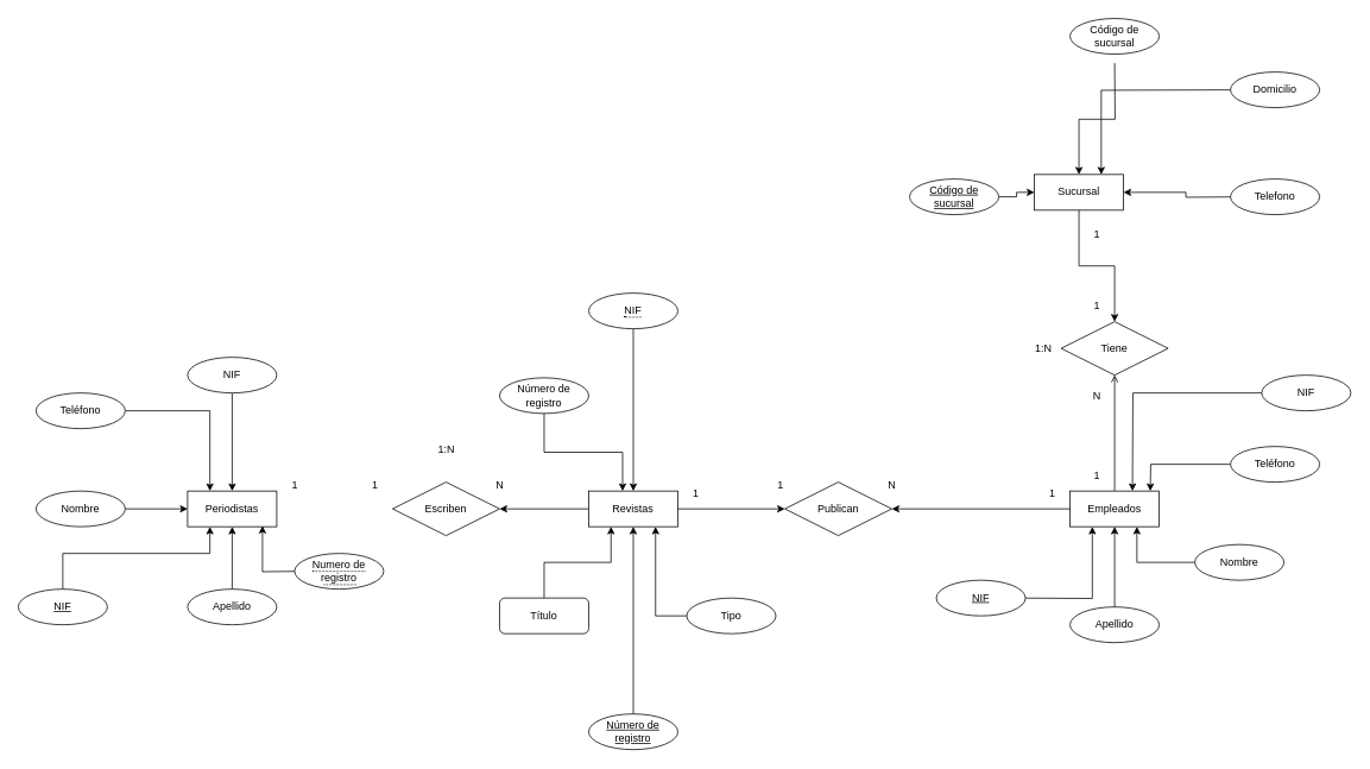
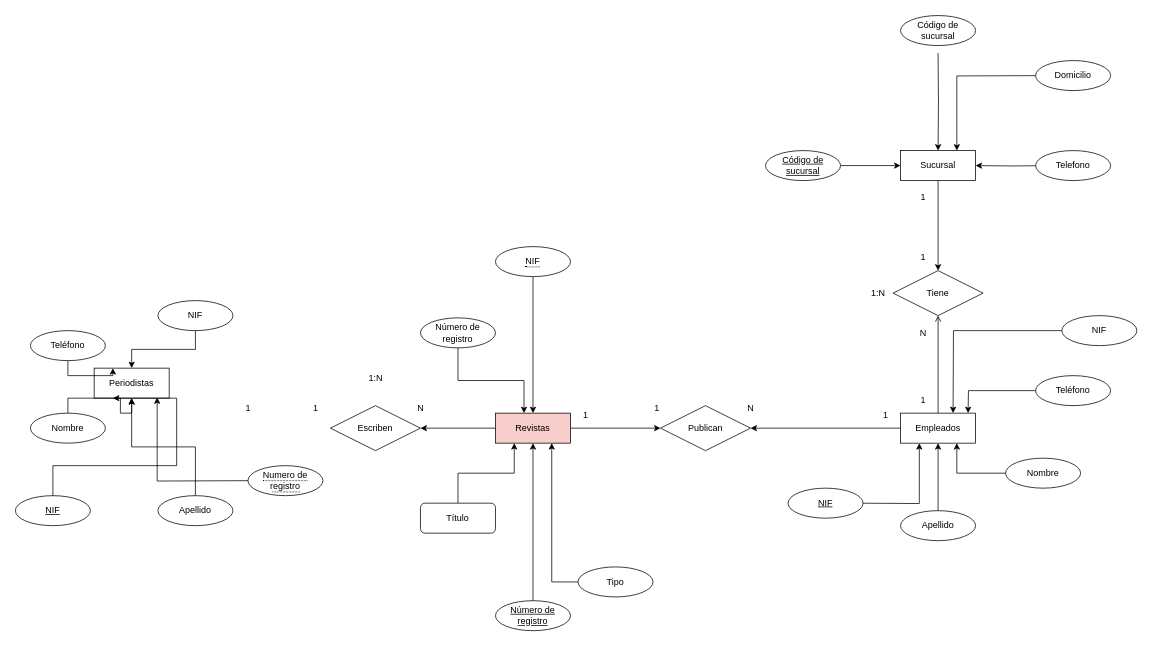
  <mxCell id="0" />
  <mxCell id="1" parent="0" />
  <mxCell id="2" value="" style="edgeStyle=orthogonalEdgeStyle;rounded=0;orthogonalLoop=1;jettySize=auto;html=1;" edge="1" parent="1" target="12"><mxGeometry relative="1" as="geometry"><mxPoint x="1400" y="220" as="sourcePoint" /></mxGeometry></mxCell>
  <mxCell id="3" value="" style="edgeStyle=orthogonalEdgeStyle;rounded=0;orthogonalLoop=1;jettySize=auto;html=1;" edge="1" parent="1" source="4" target="16"><mxGeometry relative="1" as="geometry" /></mxCell>
  <mxCell id="4" value="Apellido" style="ellipse;whiteSpace=wrap;html=1;align=center;" vertex="1" parent="1"><mxGeometry x="1200" y="680" width="100" height="40" as="geometry" /></mxCell>
  <mxCell id="5" style="edgeStyle=orthogonalEdgeStyle;rounded=0;orthogonalLoop=1;jettySize=auto;html=1;entryX=0.75;entryY=1;entryDx=0;entryDy=0;" edge="1" parent="1" source="6" target="16"><mxGeometry relative="1" as="geometry" /></mxCell>
  <mxCell id="6" value="Nombre" style="ellipse;whiteSpace=wrap;html=1;align=center;" vertex="1" parent="1"><mxGeometry x="1340" y="610" width="100" height="40" as="geometry" /></mxCell>
  <mxCell id="7" style="edgeStyle=orthogonalEdgeStyle;rounded=0;orthogonalLoop=1;jettySize=auto;html=1;entryX=0.75;entryY=0;entryDx=0;entryDy=0;" edge="1" parent="1" source="8"><mxGeometry relative="1" as="geometry"><mxPoint x="1270" y="550" as="targetPoint" /></mxGeometry></mxCell>
  <mxCell id="8" value="NIF" style="ellipse;whiteSpace=wrap;html=1;align=center;" vertex="1" parent="1"><mxGeometry x="1415" y="420" width="100" height="40" as="geometry" /></mxCell>
  <mxCell id="9" style="edgeStyle=orthogonalEdgeStyle;rounded=0;orthogonalLoop=1;jettySize=auto;html=1;" edge="1" parent="1" source="10"><mxGeometry relative="1" as="geometry"><mxPoint x="1290" y="550" as="targetPoint" /></mxGeometry></mxCell>
  <mxCell id="10" value="Teléfono" style="ellipse;whiteSpace=wrap;html=1;align=center;" vertex="1" parent="1"><mxGeometry x="1380" y="500" width="100" height="40" as="geometry" /></mxCell>
  <mxCell id="11" style="edgeStyle=orthogonalEdgeStyle;rounded=0;orthogonalLoop=1;jettySize=auto;html=1;" edge="1" parent="1" source="12" target="13"><mxGeometry relative="1" as="geometry" /></mxCell>
- <mxCell id="12" value="Sucursal" style="whiteSpace=wrap;html=1;align=center;" vertex="1" parent="1"><mxGeometry x="1160" y="195" width="100" height="40" as="geometry" /></mxCell>
+ <mxCell id="12" value="Sucursal" style="whiteSpace=wrap;html=1;align=center;" vertex="1" parent="1"><mxGeometry x="1200" y="200" width="100" height="40" as="geometry" /></mxCell>
  <mxCell id="13" value="Tiene" style="shape=rhombus;perimeter=rhombusPerimeter;whiteSpace=wrap;html=1;align=center;" vertex="1" parent="1"><mxGeometry x="1190" y="360" width="120" height="60" as="geometry" /></mxCell>
  <mxCell id="14" style="edgeStyle=orthogonalEdgeStyle;rounded=0;orthogonalLoop=1;jettySize=auto;html=1;endArrow=open;" edge="1" parent="1" source="16" target="13"><mxGeometry relative="1" as="geometry" /></mxCell>
  <mxCell id="15" style="edgeStyle=orthogonalEdgeStyle;rounded=0;orthogonalLoop=1;jettySize=auto;html=1;" edge="1" parent="1" source="16" target="19"><mxGeometry relative="1" as="geometry" /></mxCell>
  <mxCell id="16" value="Empleados" style="whiteSpace=wrap;html=1;align=center;" vertex="1" parent="1"><mxGeometry x="1200" y="550" width="100" height="40" as="geometry" /></mxCell>
  <mxCell id="17" style="edgeStyle=orthogonalEdgeStyle;rounded=0;orthogonalLoop=1;jettySize=auto;html=1;entryX=0.75;entryY=0;entryDx=0;entryDy=0;" edge="1" parent="1" target="12"><mxGeometry relative="1" as="geometry"><mxPoint x="1400" y="100" as="sourcePoint" /></mxGeometry></mxCell>
  <mxCell id="18" style="edgeStyle=orthogonalEdgeStyle;rounded=0;orthogonalLoop=1;jettySize=auto;html=1;" edge="1" parent="1" target="12"><mxGeometry relative="1" as="geometry"><mxPoint x="1250" y="70" as="sourcePoint" /></mxGeometry></mxCell>
  <mxCell id="19" value="Publican" style="shape=rhombus;perimeter=rhombusPerimeter;whiteSpace=wrap;html=1;align=center;" vertex="1" parent="1"><mxGeometry x="880" y="540" width="120" height="60" as="geometry" /></mxCell>
  <mxCell id="20" style="edgeStyle=orthogonalEdgeStyle;rounded=0;orthogonalLoop=1;jettySize=auto;html=1;" edge="1" parent="1" source="22" target="19"><mxGeometry relative="1" as="geometry" /></mxCell>
  <mxCell id="21" style="edgeStyle=orthogonalEdgeStyle;rounded=0;orthogonalLoop=1;jettySize=auto;html=1;" edge="1" parent="1" source="22" target="24"><mxGeometry relative="1" as="geometry" /></mxCell>
- <mxCell id="22" value="Revistas" style="whiteSpace=wrap;html=1;align=center;" vertex="1" parent="1"><mxGeometry x="660" y="550" width="100" height="40" as="geometry" /></mxCell>
- <mxCell id="23" value="Periodistas" style="whiteSpace=wrap;html=1;align=center;" vertex="1" parent="1"><mxGeometry x="210" y="550" width="100" height="40" as="geometry" /></mxCell>
+ <mxCell id="22" value="Revistas" style="whiteSpace=wrap;html=1;align=center;fillColor=#f8cecc;" vertex="1" parent="1"><mxGeometry x="660" y="550" width="100" height="40" as="geometry" /></mxCell>
+ <mxCell id="23" value="Periodistas" style="whiteSpace=wrap;html=1;align=center;" vertex="1" parent="1"><mxGeometry x="125" y="490" width="100" height="40" as="geometry" /></mxCell>
  <mxCell id="24" value="Escriben" style="shape=rhombus;perimeter=rhombusPerimeter;whiteSpace=wrap;html=1;align=center;" vertex="1" parent="1"><mxGeometry x="440" y="540" width="120" height="60" as="geometry" /></mxCell>
  <mxCell id="25" value="" style="edgeStyle=orthogonalEdgeStyle;rounded=0;orthogonalLoop=1;jettySize=auto;html=1;" edge="1" parent="1" source="26" target="23"><mxGeometry relative="1" as="geometry" /></mxCell>
  <mxCell id="26" value="Apellido" style="ellipse;whiteSpace=wrap;html=1;align=center;" vertex="1" parent="1"><mxGeometry x="210" y="660" width="100" height="40" as="geometry" /></mxCell>
  <mxCell id="27" style="edgeStyle=orthogonalEdgeStyle;rounded=0;orthogonalLoop=1;jettySize=auto;html=1;" edge="1" parent="1" source="28" target="23"><mxGeometry relative="1" as="geometry" /></mxCell>
  <mxCell id="28" value="Nombre" style="ellipse;whiteSpace=wrap;html=1;align=center;" vertex="1" parent="1"><mxGeometry x="40" y="550" width="100" height="40" as="geometry" /></mxCell>
  <mxCell id="29" style="edgeStyle=orthogonalEdgeStyle;rounded=0;orthogonalLoop=1;jettySize=auto;html=1;" edge="1" parent="1" source="30" target="23"><mxGeometry relative="1" as="geometry" /></mxCell>
  <mxCell id="30" value="NIF" style="ellipse;whiteSpace=wrap;html=1;align=center;" vertex="1" parent="1"><mxGeometry x="210" y="400" width="100" height="40" as="geometry" /></mxCell>
  <mxCell id="31" style="edgeStyle=orthogonalEdgeStyle;rounded=0;orthogonalLoop=1;jettySize=auto;html=1;entryX=0.25;entryY=0;entryDx=0;entryDy=0;" edge="1" parent="1" source="32" target="23"><mxGeometry relative="1" as="geometry" /></mxCell>
  <mxCell id="32" value="Teléfono" style="ellipse;whiteSpace=wrap;html=1;align=center;" vertex="1" parent="1"><mxGeometry x="40" y="440" width="100" height="40" as="geometry" /></mxCell>
  <mxCell id="33" style="edgeStyle=orthogonalEdgeStyle;rounded=0;orthogonalLoop=1;jettySize=auto;html=1;entryX=0.25;entryY=1;entryDx=0;entryDy=0;" edge="1" parent="1" source="34" target="23"><mxGeometry relative="1" as="geometry"><Array as="points"><mxPoint x="70" y="620" /><mxPoint x="235" y="620" /></Array></mxGeometry></mxCell>
  <mxCell id="34" value="NIF" style="ellipse;whiteSpace=wrap;html=1;align=center;fontStyle=4;" vertex="1" parent="1"><mxGeometry x="20" y="660" width="100" height="40" as="geometry" /></mxCell>
  <mxCell id="35" style="edgeStyle=orthogonalEdgeStyle;rounded=0;orthogonalLoop=1;jettySize=auto;html=1;entryX=0.25;entryY=1;entryDx=0;entryDy=0;" edge="1" parent="1" target="16"><mxGeometry relative="1" as="geometry"><mxPoint x="1140" y="670" as="sourcePoint" /></mxGeometry></mxCell>
  <mxCell id="36" value="NIF" style="ellipse;whiteSpace=wrap;html=1;align=center;fontStyle=4;" vertex="1" parent="1"><mxGeometry x="1050" y="650" width="100" height="40" as="geometry" /></mxCell>
  <mxCell id="37" value="" style="edgeStyle=orthogonalEdgeStyle;rounded=0;orthogonalLoop=1;jettySize=auto;html=1;" edge="1" parent="1" source="38" target="12"><mxGeometry relative="1" as="geometry" /></mxCell>
  <mxCell id="38" value="Código de sucursal" style="ellipse;whiteSpace=wrap;html=1;align=center;fontStyle=4;" vertex="1" parent="1"><mxGeometry x="1020" y="200" width="100" height="40" as="geometry" /></mxCell>
  <mxCell id="39" value="1" style="text;html=1;align=center;verticalAlign=middle;resizable=0;points=[];autosize=1;strokeColor=none;fillColor=none;" vertex="1" parent="1"><mxGeometry x="1215" y="248" width="30" height="30" as="geometry" /></mxCell>
  <mxCell id="40" value="1" style="text;html=1;align=center;verticalAlign=middle;resizable=0;points=[];autosize=1;strokeColor=none;fillColor=none;" vertex="1" parent="1"><mxGeometry x="1215" y="328" width="30" height="30" as="geometry" /></mxCell>
  <mxCell id="41" value="N" style="text;html=1;align=center;verticalAlign=middle;resizable=0;points=[];autosize=1;strokeColor=none;fillColor=none;" vertex="1" parent="1"><mxGeometry x="1215" y="428" width="30" height="30" as="geometry" /></mxCell>
  <mxCell id="42" value="1" style="text;html=1;align=center;verticalAlign=middle;resizable=0;points=[];autosize=1;strokeColor=none;fillColor=none;" vertex="1" parent="1"><mxGeometry x="1215" y="518" width="30" height="30" as="geometry" /></mxCell>
  <mxCell id="43" value="1:N" style="text;html=1;align=center;verticalAlign=middle;resizable=0;points=[];autosize=1;strokeColor=none;fillColor=none;" vertex="1" parent="1"><mxGeometry x="1150" y="375" width="40" height="30" as="geometry" /></mxCell>
  <mxCell id="44" style="edgeStyle=orthogonalEdgeStyle;rounded=0;orthogonalLoop=1;jettySize=auto;html=1;entryX=0.38;entryY=0;entryDx=0;entryDy=0;entryPerimeter=0;" edge="1" parent="1" source="45" target="22"><mxGeometry relative="1" as="geometry" /></mxCell>
  <mxCell id="45" value="Número de registro" style="ellipse;whiteSpace=wrap;html=1;align=center;" vertex="1" parent="1"><mxGeometry x="560" y="423" width="100" height="40" as="geometry" /></mxCell>
  <mxCell id="46" style="edgeStyle=orthogonalEdgeStyle;rounded=0;orthogonalLoop=1;jettySize=auto;html=1;entryX=0.25;entryY=1;entryDx=0;entryDy=0;" edge="1" parent="1" source="47" target="22"><mxGeometry relative="1" as="geometry" /></mxCell>
  <mxCell id="47" value="Título" style="whiteSpace=wrap;html=1;align=center;rounded=1;" vertex="1" parent="1"><mxGeometry x="560" y="670" width="100" height="40" as="geometry" /></mxCell>
  <mxCell id="48" style="edgeStyle=orthogonalEdgeStyle;rounded=0;orthogonalLoop=1;jettySize=auto;html=1;entryX=0.75;entryY=1;entryDx=0;entryDy=0;" edge="1" parent="1" source="49" target="22"><mxGeometry relative="1" as="geometry" /></mxCell>
- <mxCell id="49" value="Tipo" style="ellipse;whiteSpace=wrap;html=1;align=center;" vertex="1" parent="1"><mxGeometry x="770" y="670" width="100" height="40" as="geometry" /></mxCell>
+ <mxCell id="49" value="Tipo" style="ellipse;whiteSpace=wrap;html=1;align=center;" vertex="1" parent="1"><mxGeometry x="770" y="755" width="100" height="40" as="geometry" /></mxCell>
  <mxCell id="50" value="Telefono" style="ellipse;whiteSpace=wrap;html=1;align=center;" vertex="1" parent="1"><mxGeometry x="1380" y="200" width="100" height="40" as="geometry" /></mxCell>
  <mxCell id="51" value="Domicilio" style="ellipse;whiteSpace=wrap;html=1;align=center;" vertex="1" parent="1"><mxGeometry x="1380" y="80" width="100" height="40" as="geometry" /></mxCell>
  <mxCell id="52" value="Código de sucursal" style="ellipse;whiteSpace=wrap;html=1;align=center;" vertex="1" parent="1"><mxGeometry x="1200" y="20" width="100" height="40" as="geometry" /></mxCell>
  <mxCell id="53" style="edgeStyle=orthogonalEdgeStyle;rounded=0;orthogonalLoop=1;jettySize=auto;html=1;" edge="1" parent="1" source="54" target="22"><mxGeometry relative="1" as="geometry" /></mxCell>
  <mxCell id="54" value="Número de registro" style="ellipse;whiteSpace=wrap;html=1;align=center;fontStyle=4;" vertex="1" parent="1"><mxGeometry x="660" y="800" width="100" height="40" as="geometry" /></mxCell>
  <mxCell id="55" value="1" style="text;html=1;align=center;verticalAlign=middle;resizable=0;points=[];autosize=1;strokeColor=none;fillColor=none;" vertex="1" parent="1"><mxGeometry x="405" y="528" width="30" height="30" as="geometry" /></mxCell>
  <mxCell id="56" value="1" style="text;html=1;align=center;verticalAlign=middle;resizable=0;points=[];autosize=1;strokeColor=none;fillColor=none;" vertex="1" parent="1"><mxGeometry x="315" y="528" width="30" height="30" as="geometry" /></mxCell>
  <mxCell id="57" value="N" style="text;html=1;align=center;verticalAlign=middle;resizable=0;points=[];autosize=1;strokeColor=none;fillColor=none;" vertex="1" parent="1"><mxGeometry x="545" y="528" width="30" height="30" as="geometry" /></mxCell>
  <mxCell id="58" value="1:N" style="text;html=1;align=center;verticalAlign=middle;resizable=0;points=[];autosize=1;strokeColor=none;fillColor=none;" vertex="1" parent="1"><mxGeometry x="480" y="488" width="40" height="30" as="geometry" /></mxCell>
  <mxCell id="59" style="edgeStyle=orthogonalEdgeStyle;rounded=0;orthogonalLoop=1;jettySize=auto;html=1;entryX=0.84;entryY=0.975;entryDx=0;entryDy=0;entryPerimeter=0;" edge="1" parent="1" target="23"><mxGeometry relative="1" as="geometry"><mxPoint x="335" y="640" as="sourcePoint" /></mxGeometry></mxCell>
  <mxCell id="60" value="&lt;span style=&quot;border-bottom: 1px dotted&quot;&gt;Numero de registro&lt;/span&gt;" style="ellipse;whiteSpace=wrap;html=1;align=center;" vertex="1" parent="1"><mxGeometry x="330" y="620" width="100" height="40" as="geometry" /></mxCell>
  <mxCell id="61" value="1" style="text;html=1;align=center;verticalAlign=middle;resizable=0;points=[];autosize=1;strokeColor=none;fillColor=none;" vertex="1" parent="1"><mxGeometry x="1165" y="538" width="30" height="30" as="geometry" /></mxCell>
  <mxCell id="62" value="N" style="text;html=1;align=center;verticalAlign=middle;resizable=0;points=[];autosize=1;strokeColor=none;fillColor=none;" vertex="1" parent="1"><mxGeometry x="985" y="528" width="30" height="30" as="geometry" /></mxCell>
  <mxCell id="63" value="1" style="text;html=1;align=center;verticalAlign=middle;resizable=0;points=[];autosize=1;strokeColor=none;fillColor=none;" vertex="1" parent="1"><mxGeometry x="860" y="528" width="30" height="30" as="geometry" /></mxCell>
  <mxCell id="64" value="1" style="text;html=1;align=center;verticalAlign=middle;resizable=0;points=[];autosize=1;strokeColor=none;fillColor=none;" vertex="1" parent="1"><mxGeometry x="765" y="538" width="30" height="30" as="geometry" /></mxCell>
  <mxCell id="65" style="edgeStyle=orthogonalEdgeStyle;rounded=0;orthogonalLoop=1;jettySize=auto;html=1;" edge="1" parent="1" source="66" target="22"><mxGeometry relative="1" as="geometry" /></mxCell>
  <mxCell id="66" value="&lt;span style=&quot;border-bottom: 1px dotted&quot;&gt;NIF&lt;/span&gt;" style="ellipse;whiteSpace=wrap;html=1;align=center;" vertex="1" parent="1"><mxGeometry x="660" y="328" width="100" height="40" as="geometry" /></mxCell>
